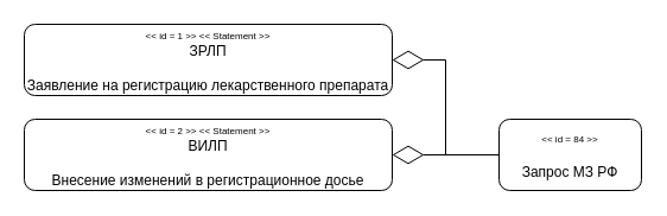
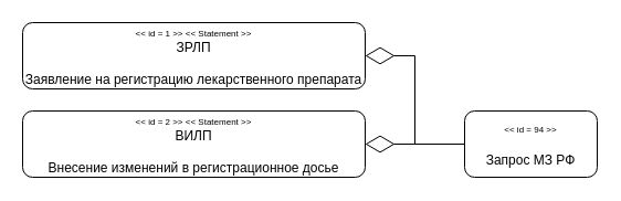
  <mxCell id="0" />
  <mxCell id="1" parent="0" />
- <mxCell id="2" value="&lt;font style=&quot;font-size: 8px;&quot;&gt;&amp;lt;&amp;lt; id = 84 &amp;gt;&amp;gt;&lt;/font&gt;&lt;br&gt;&lt;br&gt;Запрос МЗ РФ" style="rounded=1;whiteSpace=wrap;html=1;" vertex="1" parent="1"><mxGeometry x="420" y="100" width="120" height="60" as="geometry" /></mxCell>
+ <mxCell id="2" value="&lt;font style=&quot;font-size: 8px;&quot;&gt;&amp;lt;&amp;lt; id = 94 &amp;gt;&amp;gt;&lt;/font&gt;&lt;br&gt;&lt;br&gt;Запрос МЗ РФ" style="rounded=1;whiteSpace=wrap;html=1;" vertex="1" parent="1"><mxGeometry x="420" y="100" width="120" height="60" as="geometry" /></mxCell>
  <mxCell id="3" value="&lt;font style=&quot;font-size: 8px;&quot;&gt;&amp;lt;&amp;lt; id = 1 &amp;gt;&amp;gt; &amp;lt;&amp;lt; Statement &amp;gt;&amp;gt;&lt;/font&gt;&lt;br&gt;ЗРЛП&lt;br&gt;&lt;br&gt;Заявление на регистрацию лекарственного препарата" style="rounded=1;whiteSpace=wrap;html=1;" vertex="1" parent="1"><mxGeometry x="20" y="20" width="310" height="60" as="geometry" /></mxCell>
  <mxCell id="4" value="" style="endArrow=diamondThin;endFill=0;endSize=24;html=1;rounded=0;fontSize=8;entryX=1;entryY=0.5;entryDx=0;entryDy=0;exitX=0;exitY=0.5;exitDx=0;exitDy=0;edgeStyle=orthogonalEdgeStyle;" edge="1" parent="1" source="2" target="3"><mxGeometry width="160" relative="1" as="geometry"><mxPoint x="160" y="70" as="sourcePoint" /><mxPoint x="320" y="70" as="targetPoint" /></mxGeometry></mxCell>
  <mxCell id="5" value="&lt;font style=&quot;font-size: 8px;&quot;&gt;&amp;lt;&amp;lt; id = 2 &amp;gt;&amp;gt;&amp;nbsp;&lt;/font&gt;&lt;span style=&quot;font-size: 8px;&quot;&gt;&amp;lt;&amp;lt; Statement &amp;gt;&amp;gt;&lt;/span&gt;&lt;br&gt;ВИЛП&lt;br&gt;&lt;br&gt;Внесение изменений в регистрационное досье" style="rounded=1;whiteSpace=wrap;html=1;" vertex="1" parent="1"><mxGeometry x="20" y="100" width="310" height="60" as="geometry" /></mxCell>
  <mxCell id="6" value="" style="endArrow=diamondThin;endFill=0;endSize=24;html=1;rounded=0;fontSize=8;entryX=1;entryY=0.5;entryDx=0;entryDy=0;exitX=0;exitY=0.5;exitDx=0;exitDy=0;edgeStyle=orthogonalEdgeStyle;" edge="1" parent="1" source="2" target="5"><mxGeometry width="160" relative="1" as="geometry"><mxPoint x="430" y="140" as="sourcePoint" /><mxPoint x="340" y="60" as="targetPoint" /></mxGeometry></mxCell>
